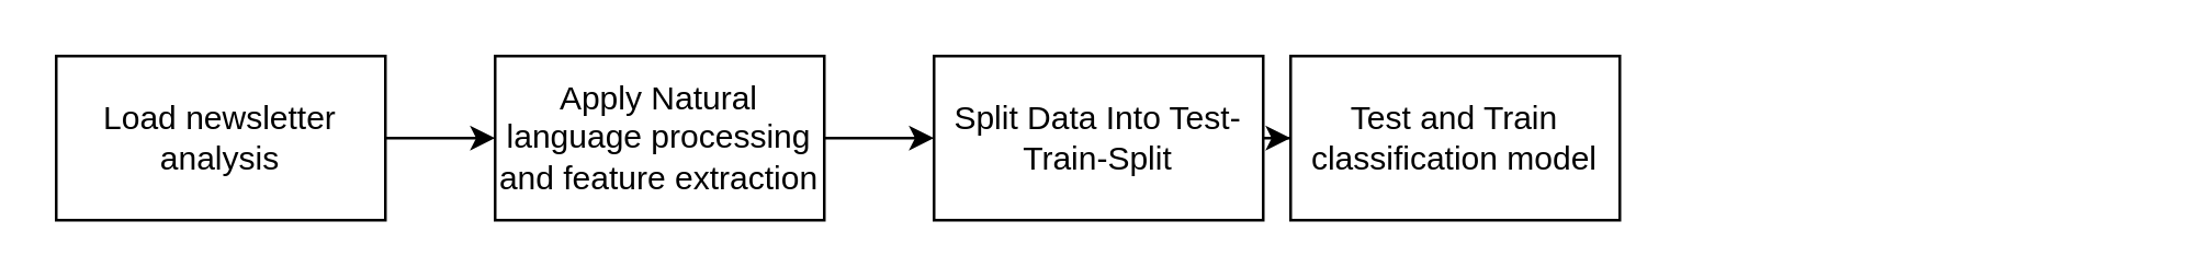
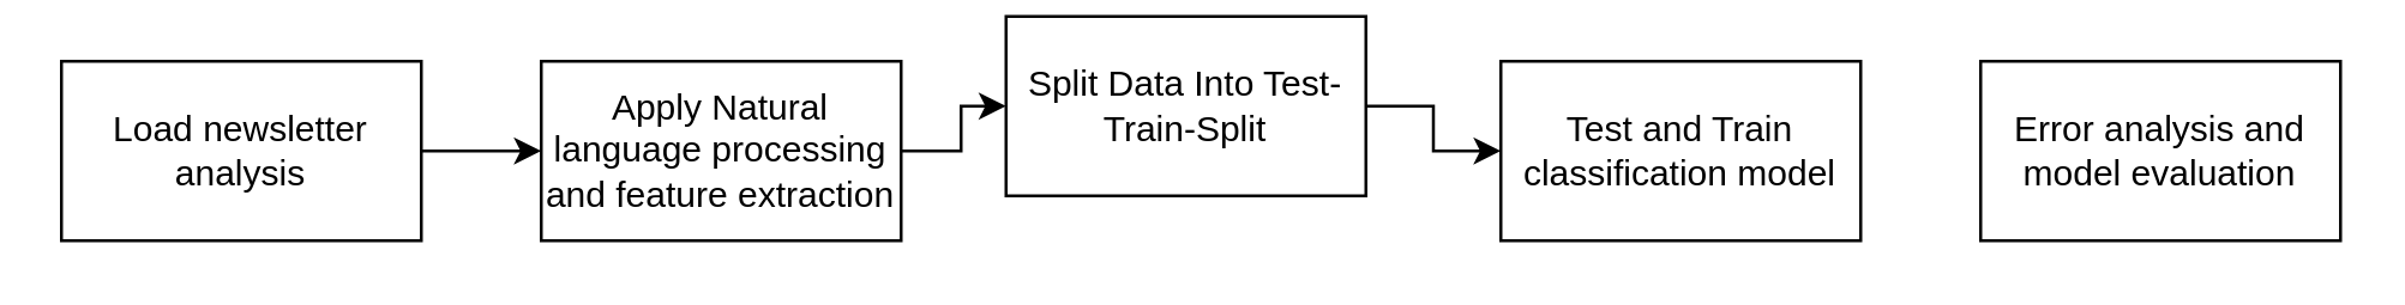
  <mxCell id="0" />
  <mxCell id="1" parent="0" />
  <mxCell id="2" value="" style="edgeStyle=orthogonalEdgeStyle;rounded=0;orthogonalLoop=1;jettySize=auto;html=1;" parent="1" source="3" target="5" edge="1"><mxGeometry relative="1" as="geometry" /></mxCell>
  <mxCell id="3" value="Load newsletter analysis" style="rounded=0;whiteSpace=wrap;html=1;" parent="1" vertex="1"><mxGeometry x="20" y="20" width="120" height="60" as="geometry" /></mxCell>
  <mxCell id="4" value="" style="edgeStyle=orthogonalEdgeStyle;rounded=0;orthogonalLoop=1;jettySize=auto;html=1;" edge="1" parent="1" source="5" target="7"><mxGeometry relative="1" as="geometry" /></mxCell>
  <mxCell id="5" value="Apply Natural language processing and feature extraction" style="rounded=0;whiteSpace=wrap;html=1;" parent="1" vertex="1"><mxGeometry x="180" y="20" width="120" height="60" as="geometry" /></mxCell>
  <mxCell id="6" value="" style="edgeStyle=orthogonalEdgeStyle;rounded=0;orthogonalLoop=1;jettySize=auto;html=1;" edge="1" parent="1" source="7" target="8"><mxGeometry relative="1" as="geometry" /></mxCell>
- <mxCell id="7" value="Split Data Into Test-Train-Split" style="rounded=0;whiteSpace=wrap;html=1;" parent="1" vertex="1"><mxGeometry x="340" y="20" width="120" height="60" as="geometry" /></mxCell>
- <mxCell id="8" value="Test and Train classification model" style="rounded=0;whiteSpace=wrap;html=1;" vertex="1" parent="1"><mxGeometry x="470" y="20" width="120" height="60" as="geometry" /></mxCell>
+ <mxCell id="7" value="Split Data Into Test-Train-Split" style="rounded=0;whiteSpace=wrap;html=1;" parent="1" vertex="1"><mxGeometry x="335" y="5" width="120" height="60" as="geometry" /></mxCell>
+ <mxCell id="8" value="Test and Train classification model" style="rounded=0;whiteSpace=wrap;html=1;" vertex="1" parent="1"><mxGeometry x="500" y="20" width="120" height="60" as="geometry" /></mxCell>
+ <mxCell id="9" value="Error analysis and model evaluation" style="rounded=0;whiteSpace=wrap;html=1;" vertex="1" parent="1"><mxGeometry x="660" y="20" width="120" height="60" as="geometry" /></mxCell>
